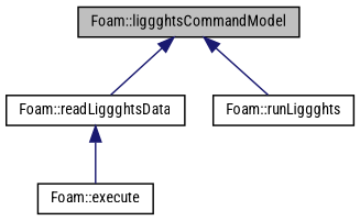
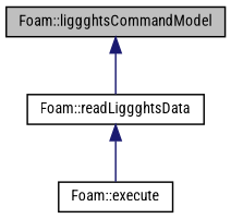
  digraph {
    fontname="Roboto Condensed"
    node [color=black fillcolor=white fontname="Roboto Condensed" fontsize=10 shape=record style=filled]
    edge [color=midnightblue dir=back fontname="Roboto Condensed" fontsize=10 labelfontname=FreeSans labelfontsize=10 style=solid]
    n1 [fillcolor=grey75 fontcolor=black height=0.2 label="Foam::liggghtsCommandModel" width=0.4]
    n2 [height=0.2 label="Foam::readLiggghtsData" width=0.4]
-   n3 [height=0.2 label="Foam::runLiggghts" width=0.4]
    n4 [height=0.2 label="Foam::execute" width=0.4]
    n1 -> n2
-   n1 -> n3
    n2 -> n4
  }
